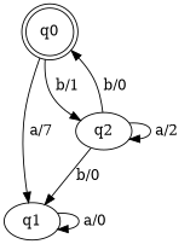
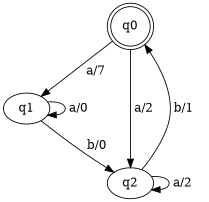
  digraph {
    node [shape=ellipse]
    n1 [label=q0 shape=doublecircle]
    n2 [label=q1]
    n3 [label=q2]
    n1 -> n2 [label=" a/7   "]
-   n1 -> n3 [label=" b/1   "]
+   n1 -> n3 [label=" a/2   "]
    n2 -> n2 [label=" a/0   "]
-   n3 -> n2 [label=" b/0   "]
-   n3 -> n1 [label=" b/0   "]
+   n2 -> n3 [label=" b/0   "]
+   n3 -> n1 [label=" b/1   "]
    n3 -> n3 [label=" a/2   "]
  }
